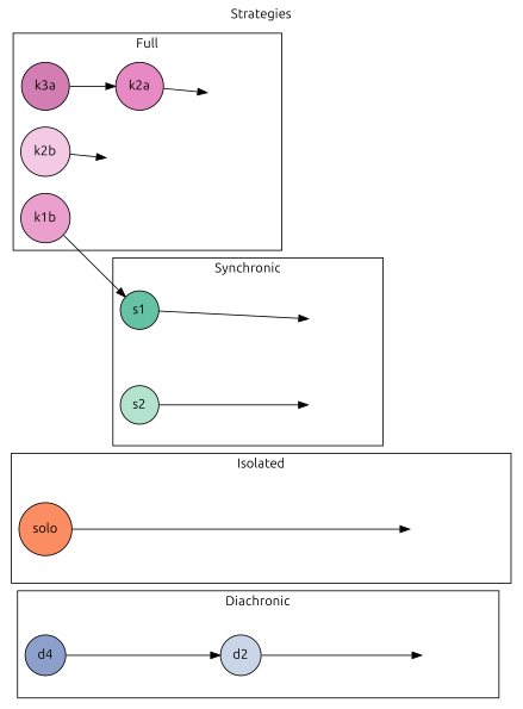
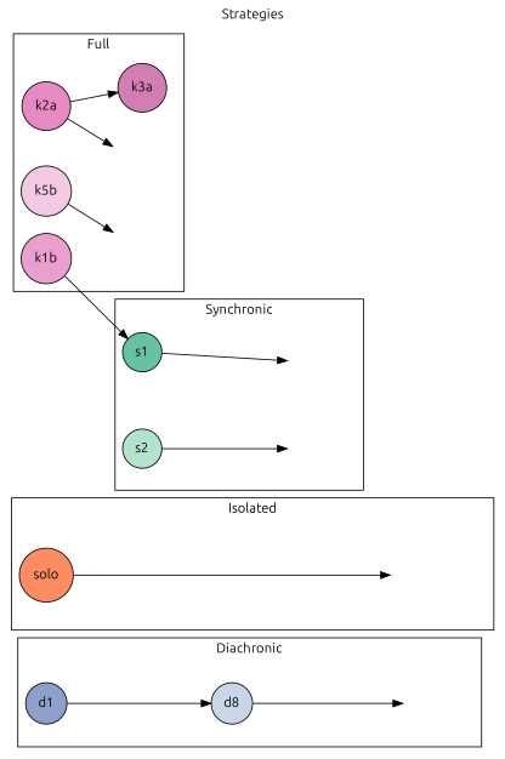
  digraph {
    fontname=Ubuntu
    label=Strategies
    labelloc=t
    rankdir=LR
    node [fontname=Ubuntu shape=circle style=filled]
    edge [fontname=Ubuntu]
-   d1 [fillcolor="#8DA0CB" label=d4]
-   d2 [fillcolor="#cbd5e8"]
+   d1 [fillcolor="#8DA0CB"]
+   d2 [fillcolor="#cbd5e8" label=d8]
    dinv1 [style=invis width=0]
    solo [fillcolor="#FC8D62"]
    soloinv1 [style=invis width=0]
    s1 [fillcolor="#66C2A5"]
    sinv1 [style=invis width=0]
    s2 [fillcolor="#b3e2cd"]
    sinv2 [style=invis width=0]
    n10 [fillcolor="#d27eb2" label=k3a]
    k2a [fillcolor="#e78ac3"]
    kinva [style=invis width=0]
    k1b [fillcolor="#eb9fcd"]
-   k2b [fillcolor="#f4c9e3"]
+   k2b [fillcolor="#f4c9e3" label=k5b]
    kinvb [style=invis width=0]
    subgraph cluster_1 {
      label=Diachronic
      d1
      d2
      dinv1
    }
    subgraph cluster_2 {
      label=Isolated
      solo
      soloinv1
    }
    subgraph cluster_3 {
      label=Synchronic
      s1
      sinv1
      s2
      sinv2
    }
    subgraph cluster_4 {
      label=Full
      n10
      k2a
      kinva
      k1b
      k2b
      kinvb
    }
    d1 -> d2 [minlen=2]
    d2 -> dinv1 [minlen=2]
    solo -> soloinv1 [minlen=4]
    s1 -> sinv1 [minlen=2]
    s2 -> sinv2 [minlen=2]
-   n10 -> k2a
+   k2a -> n10
    k2a -> kinva
    k1b -> s1
    k2b -> kinvb
  }
